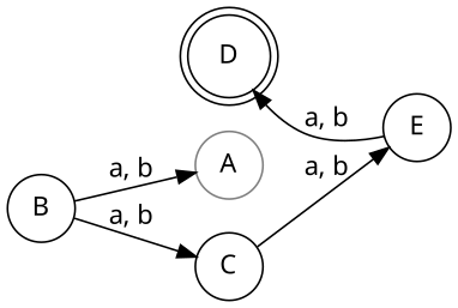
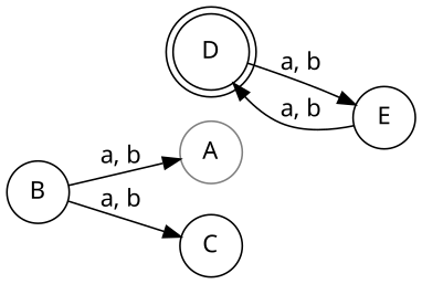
  digraph {
    fontname="Noto Sans"
    rankdir=LR
    node [fontname="Noto Sans" shape=circle]
    edge [fontname="Noto Sans"]
    D [shape=doublecircle]
    E
    A [color="#808080"]
    B
    C
-   C -> E [label="a, b"]
+   D -> E [label="a, b"]
    E -> D [label="a, b"]
    B -> A [label="a, b"]
    B -> C [label="a, b"]
  }
